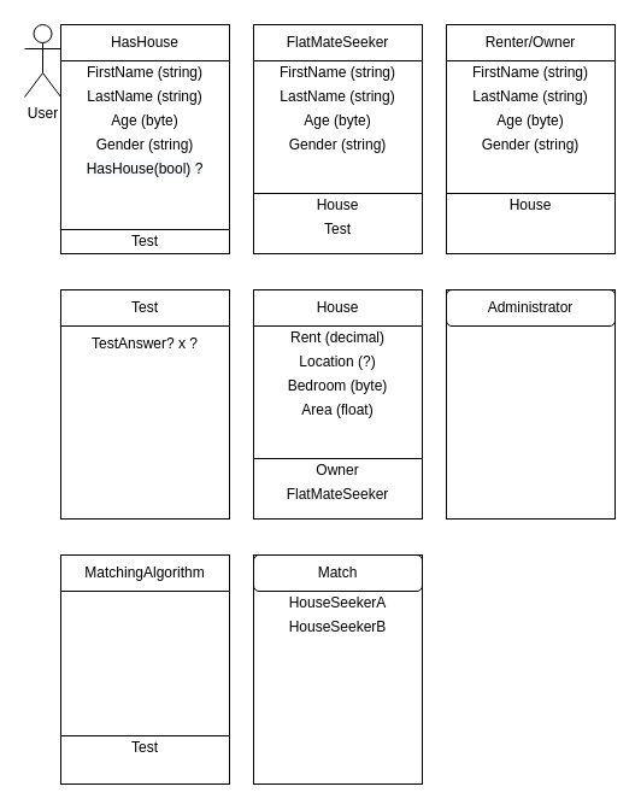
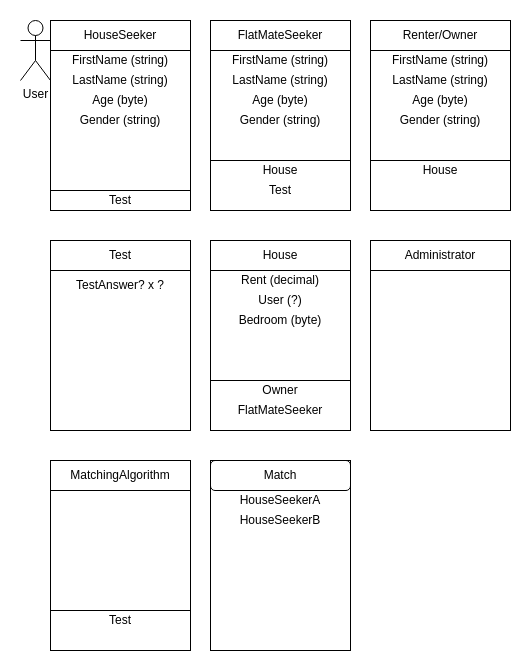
  <mxCell id="0" />
  <mxCell id="1" parent="0" />
  <mxCell id="2" value="" style="rounded=0;whiteSpace=wrap;html=1;fillColor=none;" vertex="1" parent="1"><mxGeometry x="50" y="20" width="140" height="190" as="geometry" /></mxCell>
- <mxCell id="3" value="HasHouse" style="rounded=0;whiteSpace=wrap;html=1;fillColor=none;" vertex="1" parent="1"><mxGeometry x="50" y="20" width="140" height="30" as="geometry" /></mxCell>
+ <mxCell id="3" value="HouseSeeker" style="rounded=0;whiteSpace=wrap;html=1;fillColor=none;" vertex="1" parent="1"><mxGeometry x="50" y="20" width="140" height="30" as="geometry" /></mxCell>
  <mxCell id="4" value="FirstName (string)" style="text;html=1;strokeColor=none;fillColor=none;align=center;verticalAlign=middle;whiteSpace=wrap;rounded=0;" vertex="1" parent="1"><mxGeometry x="50" y="50" width="140" height="20" as="geometry" /></mxCell>
  <mxCell id="5" value="LastName (string)" style="text;html=1;strokeColor=none;fillColor=none;align=center;verticalAlign=middle;whiteSpace=wrap;rounded=0;" vertex="1" parent="1"><mxGeometry x="50" y="70" width="140" height="20" as="geometry" /></mxCell>
  <mxCell id="6" value="Age (byte)" style="text;html=1;strokeColor=none;fillColor=none;align=center;verticalAlign=middle;whiteSpace=wrap;rounded=0;" vertex="1" parent="1"><mxGeometry x="50" y="90" width="140" height="20" as="geometry" /></mxCell>
  <mxCell id="7" value="Gender (string)" style="text;html=1;strokeColor=none;fillColor=none;align=center;verticalAlign=middle;whiteSpace=wrap;rounded=0;" vertex="1" parent="1"><mxGeometry x="50" y="110" width="140" height="20" as="geometry" /></mxCell>
- <mxCell id="8" value="&lt;span style=&quot;color: rgb(0 , 0 , 0) ; font-family: &amp;#34;helvetica&amp;#34; ; font-size: 12px ; font-style: normal ; font-weight: 400 ; letter-spacing: normal ; text-align: center ; text-indent: 0px ; text-transform: none ; word-spacing: 0px ; background-color: rgb(248 , 249 , 250) ; display: inline ; float: none&quot;&gt;HasHouse(bool) ?&lt;/span&gt;" style="text;html=1;strokeColor=none;fillColor=none;align=center;verticalAlign=middle;whiteSpace=wrap;rounded=0;" vertex="1" parent="1"><mxGeometry x="50" y="130" width="140" height="20" as="geometry" /></mxCell>
  <mxCell id="9" value="" style="rounded=0;whiteSpace=wrap;html=1;fillColor=none;" vertex="1" parent="1"><mxGeometry x="50" y="240" width="140" height="190" as="geometry" /></mxCell>
  <mxCell id="10" value="Test" style="rounded=0;whiteSpace=wrap;html=1;fillColor=none;" vertex="1" parent="1"><mxGeometry x="50" y="240" width="140" height="30" as="geometry" /></mxCell>
  <mxCell id="11" value="" style="rounded=0;whiteSpace=wrap;html=1;fillColor=none;" vertex="1" parent="1"><mxGeometry x="50" y="460" width="140" height="190" as="geometry" /></mxCell>
  <mxCell id="12" value="MatchingAlgorithm" style="rounded=0;whiteSpace=wrap;html=1;fillColor=none;" vertex="1" parent="1"><mxGeometry x="50" y="460" width="140" height="30" as="geometry" /></mxCell>
  <mxCell id="13" value="" style="rounded=0;whiteSpace=wrap;html=1;fillColor=none;" vertex="1" parent="1"><mxGeometry x="210" y="240" width="140" height="190" as="geometry" /></mxCell>
  <mxCell id="14" value="House" style="rounded=0;whiteSpace=wrap;html=1;fillColor=none;" vertex="1" parent="1"><mxGeometry x="210" y="240" width="140" height="30" as="geometry" /></mxCell>
  <mxCell id="15" value="Rent (decimal)" style="text;html=1;strokeColor=none;fillColor=none;align=center;verticalAlign=middle;whiteSpace=wrap;rounded=0;" vertex="1" parent="1"><mxGeometry x="210" y="270" width="140" height="20" as="geometry" /></mxCell>
- <mxCell id="16" value="Location (?)" style="text;html=1;strokeColor=none;fillColor=none;align=center;verticalAlign=middle;whiteSpace=wrap;rounded=0;" vertex="1" parent="1"><mxGeometry x="210" y="290" width="140" height="20" as="geometry" /></mxCell>
+ <mxCell id="16" value="User (?)" style="text;html=1;strokeColor=none;fillColor=none;align=center;verticalAlign=middle;whiteSpace=wrap;rounded=0;" vertex="1" parent="1"><mxGeometry x="210" y="290" width="140" height="20" as="geometry" /></mxCell>
  <mxCell id="17" value="Bedroom (byte)" style="text;html=1;strokeColor=none;fillColor=none;align=center;verticalAlign=middle;whiteSpace=wrap;rounded=0;" vertex="1" parent="1"><mxGeometry x="210" y="310" width="140" height="20" as="geometry" /></mxCell>
- <mxCell id="18" value="Area (float)" style="text;html=1;strokeColor=none;fillColor=none;align=center;verticalAlign=middle;whiteSpace=wrap;rounded=0;" vertex="1" parent="1"><mxGeometry x="210" y="330" width="140" height="20" as="geometry" /></mxCell>
  <mxCell id="19" value="TestAnswer? x ?" style="text;html=1;strokeColor=none;fillColor=none;align=center;verticalAlign=middle;whiteSpace=wrap;rounded=0;" vertex="1" parent="1"><mxGeometry x="50" y="270" width="140" height="30" as="geometry" /></mxCell>
  <mxCell id="20" value="" style="rounded=0;whiteSpace=wrap;html=1;fillColor=none;" vertex="1" parent="1"><mxGeometry x="210" y="460" width="140" height="190" as="geometry" /></mxCell>
  <mxCell id="21" value="Match" style="whiteSpace=wrap;html=1;fillColor=none;rounded=1;" vertex="1" parent="1"><mxGeometry x="210" y="460" width="140" height="30" as="geometry" /></mxCell>
  <mxCell id="22" value="HouseSeekerA" style="text;html=1;strokeColor=none;fillColor=none;align=center;verticalAlign=middle;whiteSpace=wrap;rounded=0;" vertex="1" parent="1"><mxGeometry x="210" y="490" width="140" height="20" as="geometry" /></mxCell>
  <mxCell id="23" value="HouseSeekerB" style="text;html=1;strokeColor=none;fillColor=none;align=center;verticalAlign=middle;whiteSpace=wrap;rounded=0;" vertex="1" parent="1"><mxGeometry x="210" y="510" width="140" height="20" as="geometry" /></mxCell>
  <mxCell id="24" value="" style="rounded=0;whiteSpace=wrap;html=1;fillColor=none;" vertex="1" parent="1"><mxGeometry x="210" y="20" width="140" height="190" as="geometry" /></mxCell>
  <mxCell id="25" value="FlatMateSeeker" style="rounded=0;whiteSpace=wrap;html=1;fillColor=none;" vertex="1" parent="1"><mxGeometry x="210" y="20" width="140" height="30" as="geometry" /></mxCell>
  <mxCell id="26" value="FirstName (string)" style="text;html=1;strokeColor=none;fillColor=none;align=center;verticalAlign=middle;whiteSpace=wrap;rounded=0;" vertex="1" parent="1"><mxGeometry x="210" y="50" width="140" height="20" as="geometry" /></mxCell>
  <mxCell id="27" value="LastName (string)" style="text;html=1;strokeColor=none;fillColor=none;align=center;verticalAlign=middle;whiteSpace=wrap;rounded=0;" vertex="1" parent="1"><mxGeometry x="210" y="70" width="140" height="20" as="geometry" /></mxCell>
  <mxCell id="28" value="Age (byte)" style="text;html=1;strokeColor=none;fillColor=none;align=center;verticalAlign=middle;whiteSpace=wrap;rounded=0;" vertex="1" parent="1"><mxGeometry x="210" y="90" width="140" height="20" as="geometry" /></mxCell>
  <mxCell id="29" value="Gender (string)" style="text;html=1;strokeColor=none;fillColor=none;align=center;verticalAlign=middle;whiteSpace=wrap;rounded=0;" vertex="1" parent="1"><mxGeometry x="210" y="110" width="140" height="20" as="geometry" /></mxCell>
  <mxCell id="30" value="" style="rounded=0;whiteSpace=wrap;html=1;fillColor=none;" vertex="1" parent="1"><mxGeometry x="210" y="160" width="140" height="50" as="geometry" /></mxCell>
  <mxCell id="31" value="House" style="text;html=1;strokeColor=none;fillColor=none;align=center;verticalAlign=middle;whiteSpace=wrap;rounded=0;" vertex="1" parent="1"><mxGeometry x="210" y="160" width="140" height="20" as="geometry" /></mxCell>
  <mxCell id="32" value="" style="rounded=0;whiteSpace=wrap;html=1;fillColor=none;" vertex="1" parent="1"><mxGeometry x="370" y="20" width="140" height="190" as="geometry" /></mxCell>
  <mxCell id="33" value="Renter/Owner" style="rounded=0;whiteSpace=wrap;html=1;fillColor=none;" vertex="1" parent="1"><mxGeometry x="370" y="20" width="140" height="30" as="geometry" /></mxCell>
  <mxCell id="34" value="FirstName (string)" style="text;html=1;strokeColor=none;fillColor=none;align=center;verticalAlign=middle;whiteSpace=wrap;rounded=0;" vertex="1" parent="1"><mxGeometry x="370" y="50" width="140" height="20" as="geometry" /></mxCell>
  <mxCell id="35" value="LastName (string)" style="text;html=1;strokeColor=none;fillColor=none;align=center;verticalAlign=middle;whiteSpace=wrap;rounded=0;" vertex="1" parent="1"><mxGeometry x="370" y="70" width="140" height="20" as="geometry" /></mxCell>
  <mxCell id="36" value="Age (byte)" style="text;html=1;strokeColor=none;fillColor=none;align=center;verticalAlign=middle;whiteSpace=wrap;rounded=0;" vertex="1" parent="1"><mxGeometry x="370" y="90" width="140" height="20" as="geometry" /></mxCell>
  <mxCell id="37" value="Gender (string)" style="text;html=1;strokeColor=none;fillColor=none;align=center;verticalAlign=middle;whiteSpace=wrap;rounded=0;" vertex="1" parent="1"><mxGeometry x="370" y="110" width="140" height="20" as="geometry" /></mxCell>
  <mxCell id="38" value="" style="rounded=0;whiteSpace=wrap;html=1;fillColor=none;" vertex="1" parent="1"><mxGeometry x="370" y="160" width="140" height="50" as="geometry" /></mxCell>
  <mxCell id="39" value="House" style="text;html=1;strokeColor=none;fillColor=none;align=center;verticalAlign=middle;whiteSpace=wrap;rounded=0;" vertex="1" parent="1"><mxGeometry x="370" y="160" width="140" height="20" as="geometry" /></mxCell>
  <mxCell id="40" value="" style="rounded=0;whiteSpace=wrap;html=1;fillColor=none;" vertex="1" parent="1"><mxGeometry x="210" y="380" width="140" height="50" as="geometry" /></mxCell>
  <mxCell id="41" value="Owner" style="text;html=1;strokeColor=none;fillColor=none;align=center;verticalAlign=middle;whiteSpace=wrap;rounded=0;" vertex="1" parent="1"><mxGeometry x="210" y="380" width="140" height="20" as="geometry" /></mxCell>
  <mxCell id="42" value="FlatMateSeeker" style="text;html=1;strokeColor=none;fillColor=none;align=center;verticalAlign=middle;whiteSpace=wrap;rounded=0;" vertex="1" parent="1"><mxGeometry x="210" y="400" width="140" height="20" as="geometry" /></mxCell>
  <mxCell id="43" value="" style="rounded=0;whiteSpace=wrap;html=1;fillColor=none;" vertex="1" parent="1"><mxGeometry x="50" y="190" width="140" height="20" as="geometry" /></mxCell>
  <mxCell id="44" value="Test" style="text;html=1;strokeColor=none;fillColor=none;align=center;verticalAlign=middle;whiteSpace=wrap;rounded=0;" vertex="1" parent="1"><mxGeometry x="50" y="190" width="140" height="20" as="geometry" /></mxCell>
  <mxCell id="45" value="" style="rounded=0;whiteSpace=wrap;html=1;fillColor=none;" vertex="1" parent="1"><mxGeometry x="50" y="610" width="140" height="40" as="geometry" /></mxCell>
  <mxCell id="46" value="Test" style="text;html=1;strokeColor=none;fillColor=none;align=center;verticalAlign=middle;whiteSpace=wrap;rounded=0;" vertex="1" parent="1"><mxGeometry x="50" y="610" width="140" height="20" as="geometry" /></mxCell>
  <mxCell id="47" value="Test" style="text;html=1;strokeColor=none;fillColor=none;align=center;verticalAlign=middle;whiteSpace=wrap;rounded=0;" vertex="1" parent="1"><mxGeometry x="210" y="180" width="140" height="20" as="geometry" /></mxCell>
  <mxCell id="48" value="User" style="shape=umlActor;verticalLabelPosition=bottom;verticalAlign=top;html=1;outlineConnect=0;fillColor=none;" vertex="1" parent="1"><mxGeometry x="20" y="20" width="30" height="60" as="geometry" /></mxCell>
  <mxCell id="49" value="" style="rounded=0;whiteSpace=wrap;html=1;fillColor=none;" vertex="1" parent="1"><mxGeometry x="370" y="240" width="140" height="190" as="geometry" /></mxCell>
- <mxCell id="50" value="Administrator" style="whiteSpace=wrap;html=1;fillColor=none;rounded=1;" vertex="1" parent="1"><mxGeometry x="370" y="240" width="140" height="30" as="geometry" /></mxCell>
+ <mxCell id="50" value="Administrator" style="rounded=0;whiteSpace=wrap;html=1;fillColor=none;" vertex="1" parent="1"><mxGeometry x="370" y="240" width="140" height="30" as="geometry" /></mxCell>
